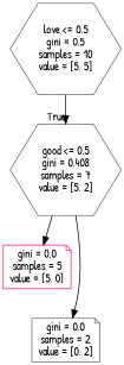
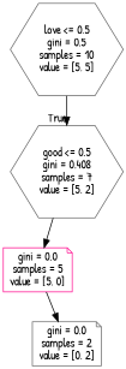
  digraph {
    fontname="Patrick Hand"
    node [color=gray40 fontname="Patrick Hand" shape=hexagon]
    edge [fontname="Patrick Hand"]
    n1 [label="love <= 0.5\ngini = 0.5\nsamples = 10\nvalue = [5, 5]"]
    n2 [label="good <= 0.5\ngini = 0.408\nsamples = 7\nvalue = [5, 2]"]
    n3 [color=deeppink label="gini = 0.0\nsamples = 5\nvalue = [5, 0]" shape=note]
    n4 [label="gini = 0.0\nsamples = 2\nvalue = [0, 2]" shape=note]
    n1 -> n2 [headlabel=True labelangle=45 labeldistance=2.5]
    n2 -> n3
-   n2 -> n4
+   n3 -> n4
  }
